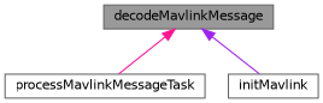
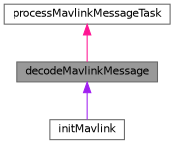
  digraph {
    rankdir=TB
    node [color=grey40 fillcolor=white fontname=Helvetica fontsize=10 shape=box style=filled]
    edge [dir=back fontname=Helvetica fontsize=10 labelfontname=Helvetica labelfontsize=10 style=solid]
    n1 [color=gray40 fillcolor=grey60 fontcolor=black height=0.2 label=decodeMavlinkMessage width=0.4]
    n2 [height=0.2 label=processMavlinkMessageTask width=0.4]
    n3 [height=0.2 label=initMavlink width=0.4]
-   n1 -> n2 [color=deeppink]
+   n2 -> n1 [color=deeppink]
    n1 -> n3 [color=purple]
  }
